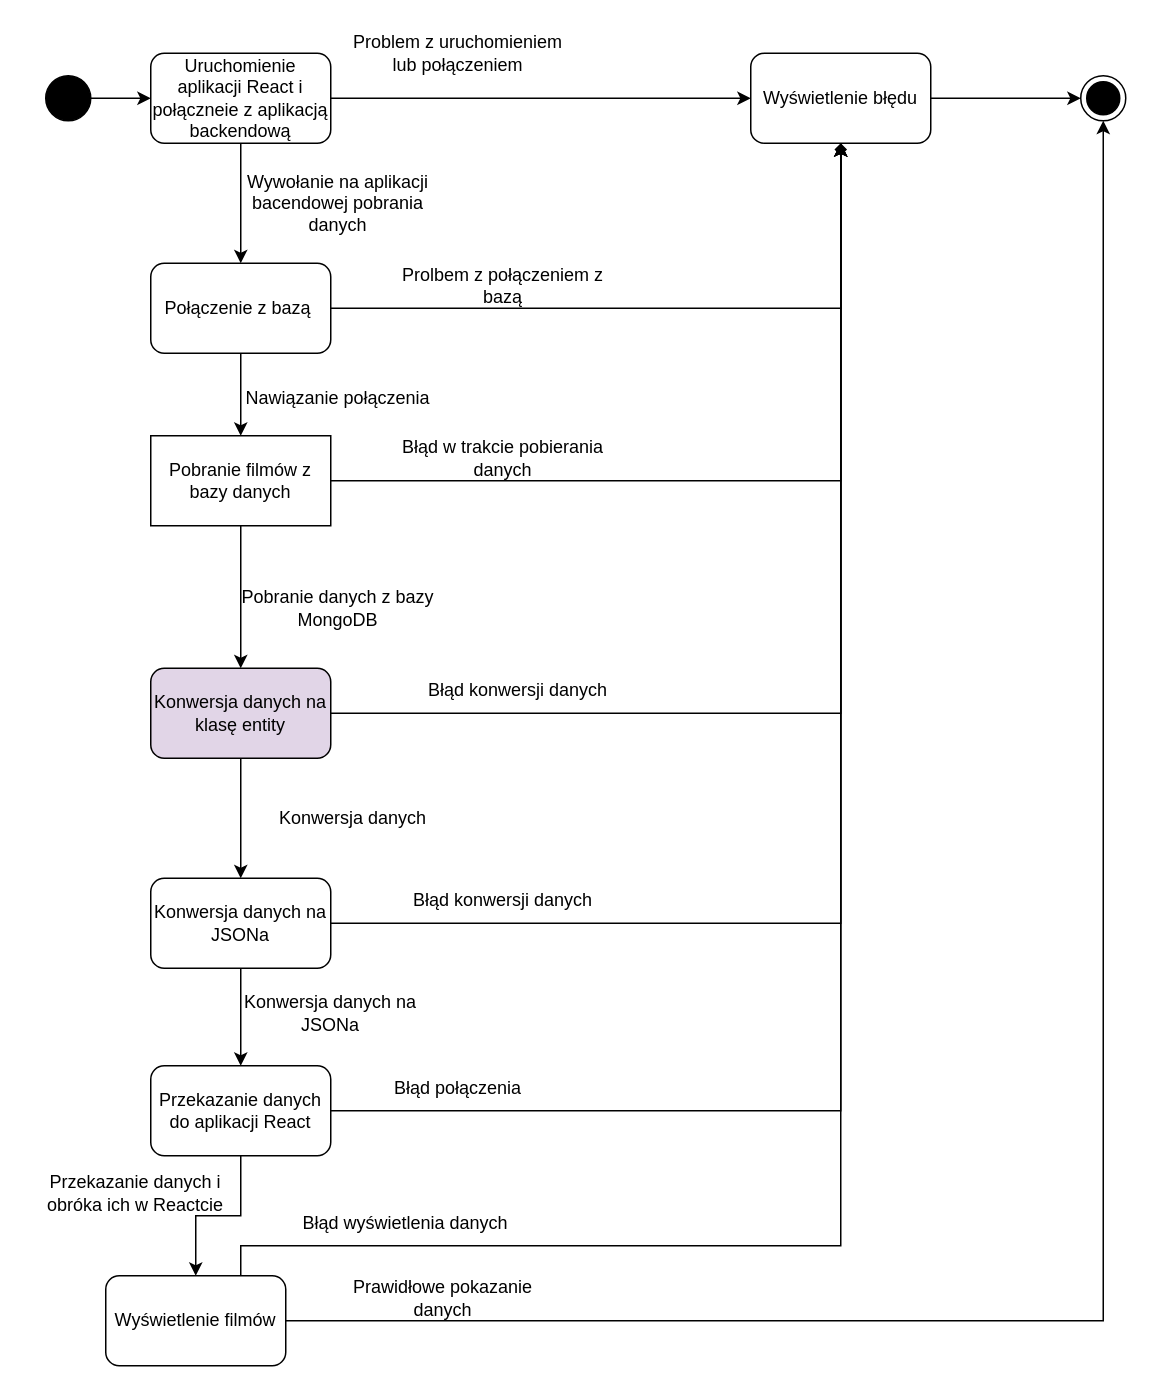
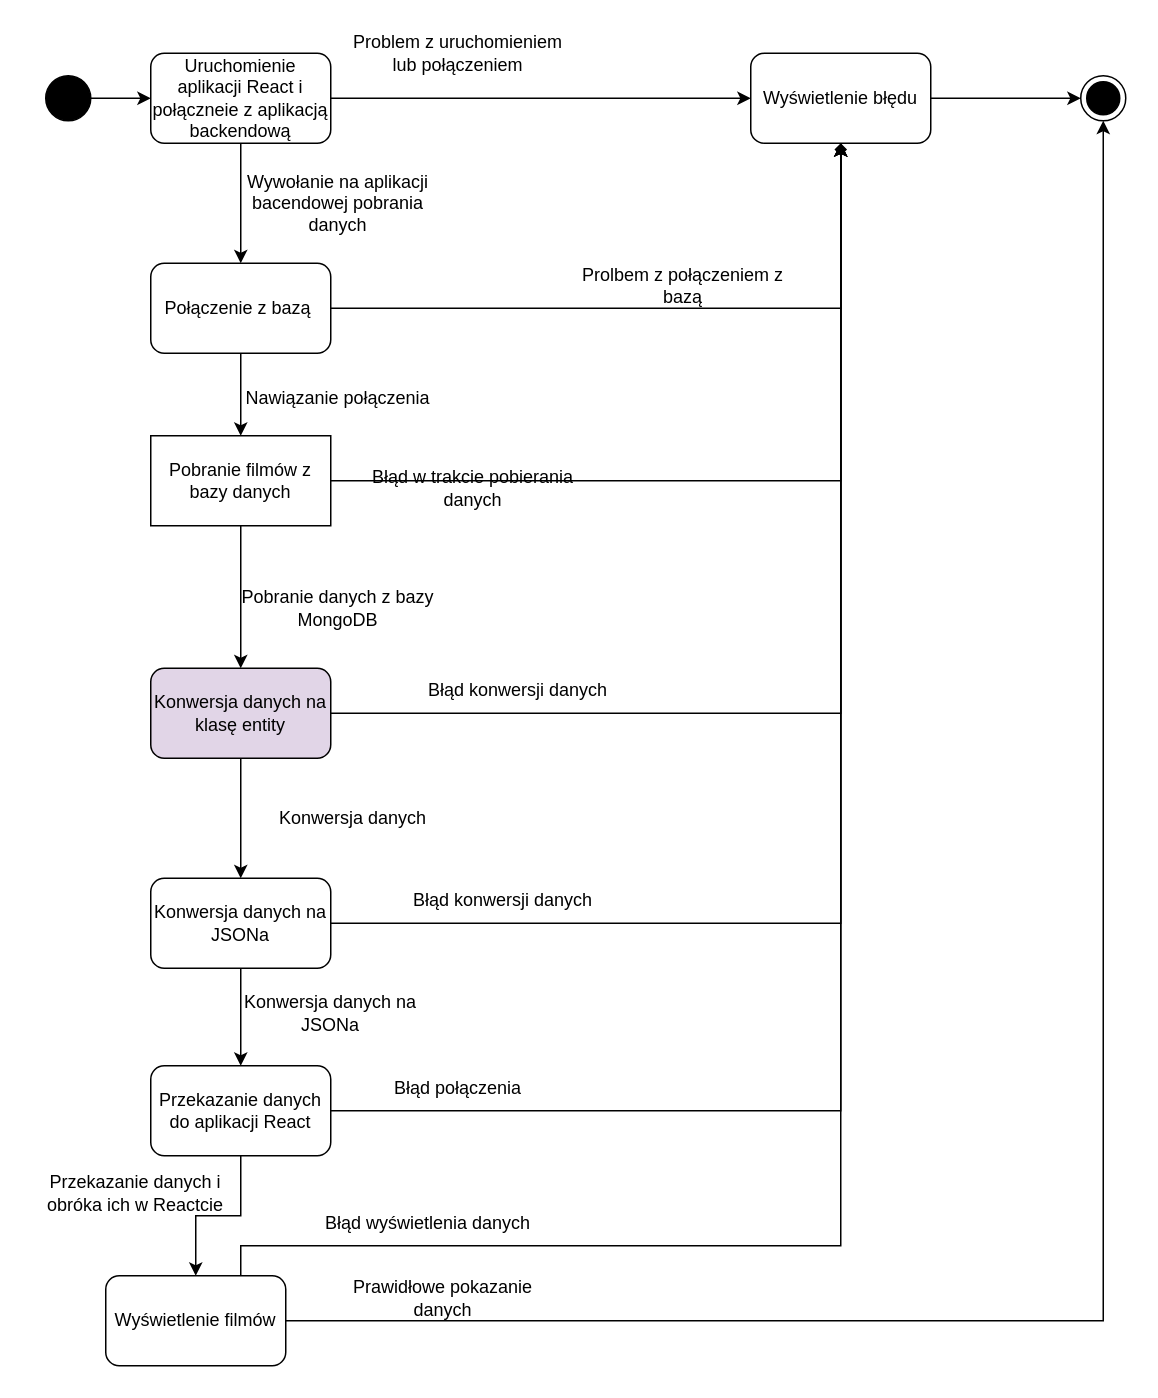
  <mxCell id="0" />
  <mxCell id="1" parent="0" />
  <mxCell id="2" value="" style="edgeStyle=orthogonalEdgeStyle;rounded=0;orthogonalLoop=1;jettySize=auto;html=1;" edge="1" parent="1" source="3" target="6"><mxGeometry relative="1" as="geometry" /></mxCell>
  <mxCell id="3" value="" style="ellipse;fillColor=strokeColor;html=1;" vertex="1" parent="1"><mxGeometry x="30" y="50" width="30" height="30" as="geometry" /></mxCell>
  <mxCell id="4" value="" style="ellipse;html=1;shape=endState;fillColor=strokeColor;" vertex="1" parent="1"><mxGeometry x="720" y="50" width="30" height="30" as="geometry" /></mxCell>
  <mxCell id="5" value="" style="edgeStyle=orthogonalEdgeStyle;rounded=0;orthogonalLoop=1;jettySize=auto;html=1;" edge="1" parent="1" source="6" target="9"><mxGeometry relative="1" as="geometry" /></mxCell>
  <mxCell id="6" value="Uruchomienie aplikacji React i połączneie z aplikacją backendową" style="rounded=1;whiteSpace=wrap;html=1;" vertex="1" parent="1"><mxGeometry x="100" y="35" width="120" height="60" as="geometry" /></mxCell>
  <mxCell id="7" value="" style="edgeStyle=orthogonalEdgeStyle;rounded=0;orthogonalLoop=1;jettySize=auto;html=1;" edge="1" parent="1" source="9" target="26"><mxGeometry relative="1" as="geometry" /></mxCell>
  <mxCell id="8" style="edgeStyle=orthogonalEdgeStyle;rounded=0;orthogonalLoop=1;jettySize=auto;html=1;" edge="1" parent="1" source="9" target="31"><mxGeometry relative="1" as="geometry" /></mxCell>
  <mxCell id="9" value="Połączenie z bazą&amp;nbsp;" style="whiteSpace=wrap;html=1;rounded=1;" vertex="1" parent="1"><mxGeometry x="100" y="175" width="120" height="60" as="geometry" /></mxCell>
  <mxCell id="10" value="Wywołanie na aplikacji bacendowej pobrania danych" style="text;html=1;strokeColor=none;fillColor=none;align=center;verticalAlign=middle;whiteSpace=wrap;rounded=0;" vertex="1" parent="1"><mxGeometry x="150" y="120" width="150" height="30" as="geometry" /></mxCell>
  <mxCell id="11" value="" style="edgeStyle=orthogonalEdgeStyle;rounded=0;orthogonalLoop=1;jettySize=auto;html=1;" edge="1" parent="1" source="13" target="17"><mxGeometry relative="1" as="geometry" /></mxCell>
  <mxCell id="12" style="edgeStyle=orthogonalEdgeStyle;rounded=0;orthogonalLoop=1;jettySize=auto;html=1;endArrow=diamond;" edge="1" parent="1" source="13" target="31"><mxGeometry relative="1" as="geometry" /></mxCell>
  <mxCell id="13" value="Konwersja danych na klasę entity" style="whiteSpace=wrap;html=1;rounded=1;fillColor=#e1d5e7;" vertex="1" parent="1"><mxGeometry x="100" y="445" width="120" height="60" as="geometry" /></mxCell>
  <mxCell id="14" value="Pobranie danych z bazy MongoDB" style="text;html=1;strokeColor=none;fillColor=none;align=center;verticalAlign=middle;whiteSpace=wrap;rounded=0;" vertex="1" parent="1"><mxGeometry x="150" y="390" width="150" height="30" as="geometry" /></mxCell>
  <mxCell id="15" value="" style="edgeStyle=orthogonalEdgeStyle;rounded=0;orthogonalLoop=1;jettySize=auto;html=1;" edge="1" parent="1" source="17" target="21"><mxGeometry relative="1" as="geometry" /></mxCell>
  <mxCell id="16" style="edgeStyle=orthogonalEdgeStyle;rounded=0;orthogonalLoop=1;jettySize=auto;html=1;" edge="1" parent="1" source="17" target="31"><mxGeometry relative="1" as="geometry" /></mxCell>
  <mxCell id="17" value="Konwersja danych na JSONa" style="whiteSpace=wrap;html=1;rounded=1;" vertex="1" parent="1"><mxGeometry x="100" y="585" width="120" height="60" as="geometry" /></mxCell>
  <mxCell id="18" value="Konwersja danych" style="text;html=1;strokeColor=none;fillColor=none;align=center;verticalAlign=middle;whiteSpace=wrap;rounded=0;" vertex="1" parent="1"><mxGeometry x="160" y="530" width="150" height="30" as="geometry" /></mxCell>
  <mxCell id="19" style="edgeStyle=orthogonalEdgeStyle;rounded=0;orthogonalLoop=1;jettySize=auto;html=1;endArrow=none;" edge="1" parent="1" source="21" target="31"><mxGeometry relative="1" as="geometry" /></mxCell>
  <mxCell id="20" value="" style="edgeStyle=orthogonalEdgeStyle;rounded=0;orthogonalLoop=1;jettySize=auto;html=1;" edge="1" parent="1" source="21" target="37"><mxGeometry relative="1" as="geometry" /></mxCell>
  <mxCell id="21" value="Przekazanie danych do aplikacji React" style="whiteSpace=wrap;html=1;rounded=1;" vertex="1" parent="1"><mxGeometry x="100" y="710" width="120" height="60" as="geometry" /></mxCell>
  <mxCell id="22" style="edgeStyle=orthogonalEdgeStyle;rounded=0;orthogonalLoop=1;jettySize=auto;html=1;" edge="1" parent="1" source="6" target="31"><mxGeometry relative="1" as="geometry" /></mxCell>
  <mxCell id="23" value="Problem z uruchomieniem lub połączeniem" style="text;html=1;strokeColor=none;fillColor=none;align=center;verticalAlign=middle;whiteSpace=wrap;rounded=0;" vertex="1" parent="1"><mxGeometry x="230" y="20" width="150" height="30" as="geometry" /></mxCell>
  <mxCell id="24" style="edgeStyle=orthogonalEdgeStyle;rounded=0;orthogonalLoop=1;jettySize=auto;html=1;" edge="1" parent="1" source="26" target="13"><mxGeometry relative="1" as="geometry" /></mxCell>
  <mxCell id="25" style="edgeStyle=orthogonalEdgeStyle;rounded=0;orthogonalLoop=1;jettySize=auto;html=1;" edge="1" parent="1" source="26" target="31"><mxGeometry relative="1" as="geometry" /></mxCell>
  <mxCell id="26" value="Pobranie filmów z bazy danych" style="whiteSpace=wrap;html=1;rounded=0;" vertex="1" parent="1"><mxGeometry x="100" y="290" width="120" height="60" as="geometry" /></mxCell>
- <mxCell id="27" value="Prolbem z połączeniem z bazą" style="text;html=1;strokeColor=none;fillColor=none;align=center;verticalAlign=middle;whiteSpace=wrap;rounded=0;" vertex="1" parent="1"><mxGeometry x="260" y="175" width="150" height="30" as="geometry" /></mxCell>
+ <mxCell id="27" value="Prolbem z połączeniem z bazą" style="text;html=1;strokeColor=none;fillColor=none;align=center;verticalAlign=middle;whiteSpace=wrap;rounded=0;" vertex="1" parent="1"><mxGeometry x="380" y="175" width="150" height="30" as="geometry" /></mxCell>
  <mxCell id="28" value="Nawiązanie połączenia" style="text;html=1;strokeColor=none;fillColor=none;align=center;verticalAlign=middle;whiteSpace=wrap;rounded=0;" vertex="1" parent="1"><mxGeometry x="150" y="250" width="150" height="30" as="geometry" /></mxCell>
- <mxCell id="29" value="Błąd w trakcie pobierania danych" style="text;html=1;strokeColor=none;fillColor=none;align=center;verticalAlign=middle;whiteSpace=wrap;rounded=0;" vertex="1" parent="1"><mxGeometry x="260" y="290" width="150" height="30" as="geometry" /></mxCell>
+ <mxCell id="29" value="Błąd w trakcie pobierania danych" style="text;html=1;strokeColor=none;fillColor=none;align=center;verticalAlign=middle;whiteSpace=wrap;rounded=0;" vertex="1" parent="1"><mxGeometry x="240" y="310" width="150" height="30" as="geometry" /></mxCell>
  <mxCell id="30" style="edgeStyle=orthogonalEdgeStyle;rounded=0;orthogonalLoop=1;jettySize=auto;html=1;" edge="1" parent="1" source="31" target="4"><mxGeometry relative="1" as="geometry" /></mxCell>
  <mxCell id="31" value="Wyświetlenie błędu" style="rounded=1;whiteSpace=wrap;html=1;" vertex="1" parent="1"><mxGeometry x="500" y="35" width="120" height="60" as="geometry" /></mxCell>
  <mxCell id="32" value="Błąd konwersji danych" style="text;html=1;strokeColor=none;fillColor=none;align=center;verticalAlign=middle;whiteSpace=wrap;rounded=0;" vertex="1" parent="1"><mxGeometry x="270" y="445" width="150" height="30" as="geometry" /></mxCell>
  <mxCell id="33" value="Błąd konwersji danych" style="text;html=1;strokeColor=none;fillColor=none;align=center;verticalAlign=middle;whiteSpace=wrap;rounded=0;" vertex="1" parent="1"><mxGeometry x="260" y="585" width="150" height="30" as="geometry" /></mxCell>
  <mxCell id="34" value="Błąd połączenia" style="text;html=1;strokeColor=none;fillColor=none;align=center;verticalAlign=middle;whiteSpace=wrap;rounded=0;" vertex="1" parent="1"><mxGeometry x="230" y="710" width="150" height="30" as="geometry" /></mxCell>
  <mxCell id="35" style="edgeStyle=orthogonalEdgeStyle;rounded=0;orthogonalLoop=1;jettySize=auto;html=1;" edge="1" parent="1" source="37" target="4"><mxGeometry relative="1" as="geometry" /></mxCell>
  <mxCell id="36" style="edgeStyle=orthogonalEdgeStyle;rounded=0;orthogonalLoop=1;jettySize=auto;html=1;" edge="1" parent="1" source="37" target="31"><mxGeometry relative="1" as="geometry"><Array as="points"><mxPoint x="160" y="830" /><mxPoint x="560" y="830" /></Array></mxGeometry></mxCell>
  <mxCell id="37" value="Wyświetlenie filmów" style="whiteSpace=wrap;html=1;rounded=1;" vertex="1" parent="1"><mxGeometry x="70" y="850" width="120" height="60" as="geometry" /></mxCell>
  <mxCell id="38" value="Prawidłowe pokazanie danych" style="text;html=1;strokeColor=none;fillColor=none;align=center;verticalAlign=middle;whiteSpace=wrap;rounded=0;" vertex="1" parent="1"><mxGeometry x="220" y="850" width="150" height="30" as="geometry" /></mxCell>
- <mxCell id="39" value="Błąd wyświetlenia danych" style="text;html=1;strokeColor=none;fillColor=none;align=center;verticalAlign=middle;whiteSpace=wrap;rounded=0;" vertex="1" parent="1"><mxGeometry x="195" y="800" width="150" height="30" as="geometry" /></mxCell>
+ <mxCell id="39" value="Błąd wyświetlenia danych" style="text;html=1;strokeColor=none;fillColor=none;align=center;verticalAlign=middle;whiteSpace=wrap;rounded=0;" vertex="1" parent="1"><mxGeometry x="210" y="800" width="150" height="30" as="geometry" /></mxCell>
  <mxCell id="40" value="Konwersja danych na JSONa" style="text;html=1;strokeColor=none;fillColor=none;align=center;verticalAlign=middle;whiteSpace=wrap;rounded=0;" vertex="1" parent="1"><mxGeometry x="150" y="660" width="140" height="30" as="geometry" /></mxCell>
  <mxCell id="41" value="Przekazanie danych i obróka ich w Reactcie" style="text;html=1;strokeColor=none;fillColor=none;align=center;verticalAlign=middle;whiteSpace=wrap;rounded=0;" vertex="1" parent="1"><mxGeometry y="780" width="140" height="30" as="geometry" x="20" /></mxCell>
